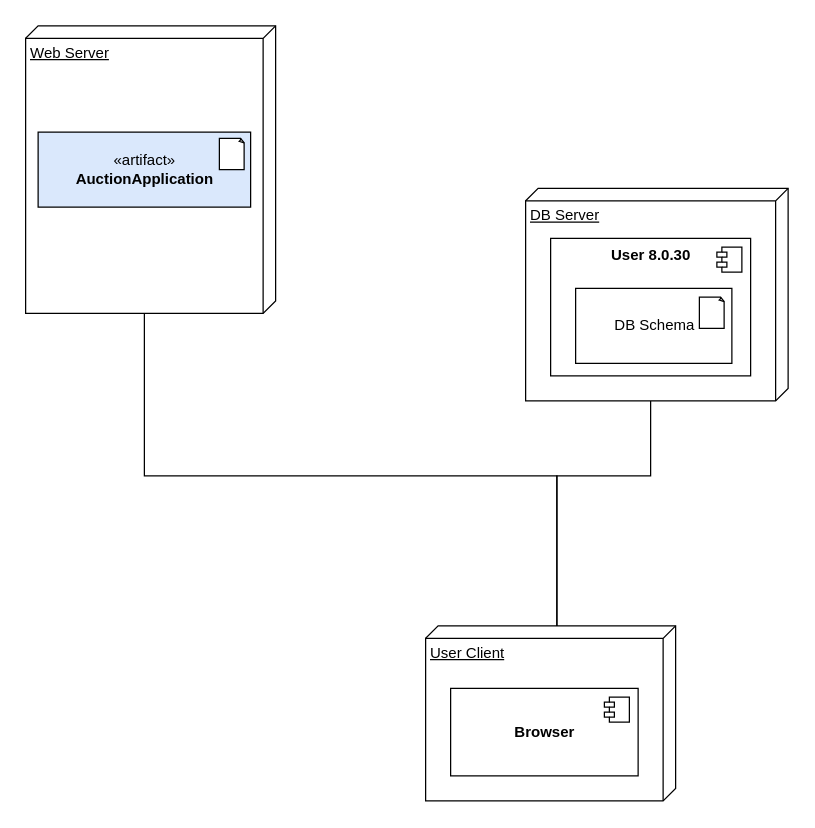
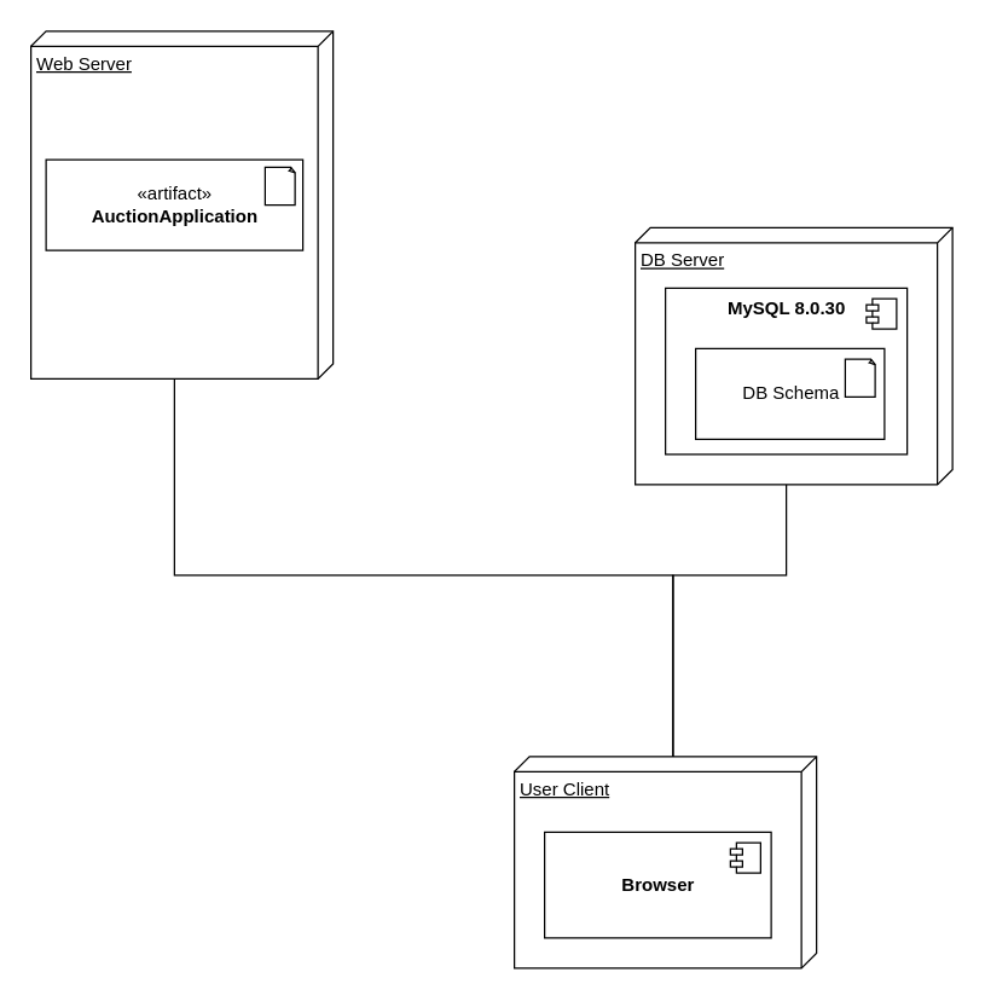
  <mxCell id="0" />
  <mxCell id="1" parent="0" />
  <mxCell id="2" value="Web Server" style="verticalAlign=top;align=left;spacingTop=8;spacingLeft=2;spacingRight=12;shape=cube;size=10;direction=south;fontStyle=4;html=1;" parent="1" vertex="1"><mxGeometry x="20" y="20" width="200" height="230" as="geometry" /></mxCell>
  <mxCell id="3" style="edgeStyle=orthogonalEdgeStyle;rounded=0;orthogonalLoop=1;jettySize=auto;html=1;exitX=0;exitY=0;exitDx=170;exitDy=110;exitPerimeter=0;endArrow=none;endFill=0;entryX=0;entryY=0;entryDx=0;entryDy=95;entryPerimeter=0;" parent="1" source="4" target="8" edge="1"><mxGeometry relative="1" as="geometry"><mxPoint x="400" y="380" as="targetPoint" /><Array as="points"><mxPoint x="520" y="380" /><mxPoint x="445" y="380" /></Array></mxGeometry></mxCell>
  <mxCell id="4" value="DB Server" style="verticalAlign=top;align=left;spacingTop=8;spacingLeft=2;spacingRight=12;shape=cube;size=10;direction=south;fontStyle=4;html=1;" parent="1" vertex="1"><mxGeometry x="420" y="150" width="210" height="170" as="geometry" /></mxCell>
- <mxCell id="5" value="&lt;b&gt;User 8.0.30&lt;br&gt;&lt;/b&gt;" style="html=1;dropTarget=0;align=center;verticalAlign=top;" parent="1" vertex="1"><mxGeometry x="440" y="190" width="160" height="110" as="geometry" /></mxCell>
+ <mxCell id="5" value="&lt;b&gt;MySQL 8.0.30&lt;br&gt;&lt;/b&gt;" style="html=1;dropTarget=0;align=center;verticalAlign=top;" parent="1" vertex="1"><mxGeometry x="440" y="190" width="160" height="110" as="geometry" /></mxCell>
  <mxCell id="6" value="" style="shape=module;jettyWidth=8;jettyHeight=4;" parent="5" vertex="1"><mxGeometry x="1" width="20" height="20" relative="1" as="geometry"><mxPoint x="-27" y="7" as="offset" /></mxGeometry></mxCell>
  <mxCell id="7" value="" style="edgeStyle=orthogonalEdgeStyle;rounded=0;orthogonalLoop=1;jettySize=auto;html=1;endArrow=none;endFill=0;entryX=0;entryY=0;entryDx=230;entryDy=105;entryPerimeter=0;exitX=0;exitY=0;exitDx=0;exitDy=95;exitPerimeter=0;" parent="1" source="8" target="2" edge="1"><mxGeometry relative="1" as="geometry"><mxPoint x="420" y="490" as="sourcePoint" /><mxPoint x="400" y="440" as="targetPoint" /><Array as="points"><mxPoint x="445" y="380" /><mxPoint x="115" y="380" /></Array></mxGeometry></mxCell>
  <mxCell id="8" value="User Client" style="verticalAlign=top;align=left;spacingTop=8;spacingLeft=2;spacingRight=12;shape=cube;size=10;direction=south;fontStyle=4;html=1;" parent="1" vertex="1"><mxGeometry x="340" y="500" width="200" height="140" as="geometry" /></mxCell>
  <mxCell id="9" value="&lt;b&gt;Browser&lt;br&gt;&lt;/b&gt;" style="html=1;dropTarget=0;" parent="1" vertex="1"><mxGeometry x="360" y="550" width="150" height="70" as="geometry" /></mxCell>
  <mxCell id="10" value="" style="shape=module;jettyWidth=8;jettyHeight=4;" parent="9" vertex="1"><mxGeometry x="1" width="20" height="20" relative="1" as="geometry"><mxPoint x="-27" y="7" as="offset" /></mxGeometry></mxCell>
  <mxCell id="11" value="DB Schema" style="html=1;dropTarget=0;" parent="1" vertex="1"><mxGeometry x="460" y="230" width="125" height="60" as="geometry" /></mxCell>
  <mxCell id="12" value="" style="whiteSpace=wrap;html=1;shape=mxgraph.basic.document" parent="1" vertex="1"><mxGeometry x="559" y="237" width="20" height="25" as="geometry" /></mxCell>
- <mxCell id="13" value="«artifact»&lt;br&gt;&lt;b&gt;AuctionApplication&lt;/b&gt;" style="html=1;dropTarget=0;fillColor=#dae8fc;" parent="1" vertex="1"><mxGeometry x="30" y="105" width="170" height="60" as="geometry" /></mxCell>
+ <mxCell id="13" value="«artifact»&lt;br&gt;&lt;b&gt;AuctionApplication&lt;/b&gt;" style="html=1;dropTarget=0;" parent="1" vertex="1"><mxGeometry x="30" y="105" width="170" height="60" as="geometry" /></mxCell>
  <mxCell id="14" value="" style="whiteSpace=wrap;html=1;shape=mxgraph.basic.document" parent="1" vertex="1"><mxGeometry x="175" y="110" width="20" height="25" as="geometry" /></mxCell>
